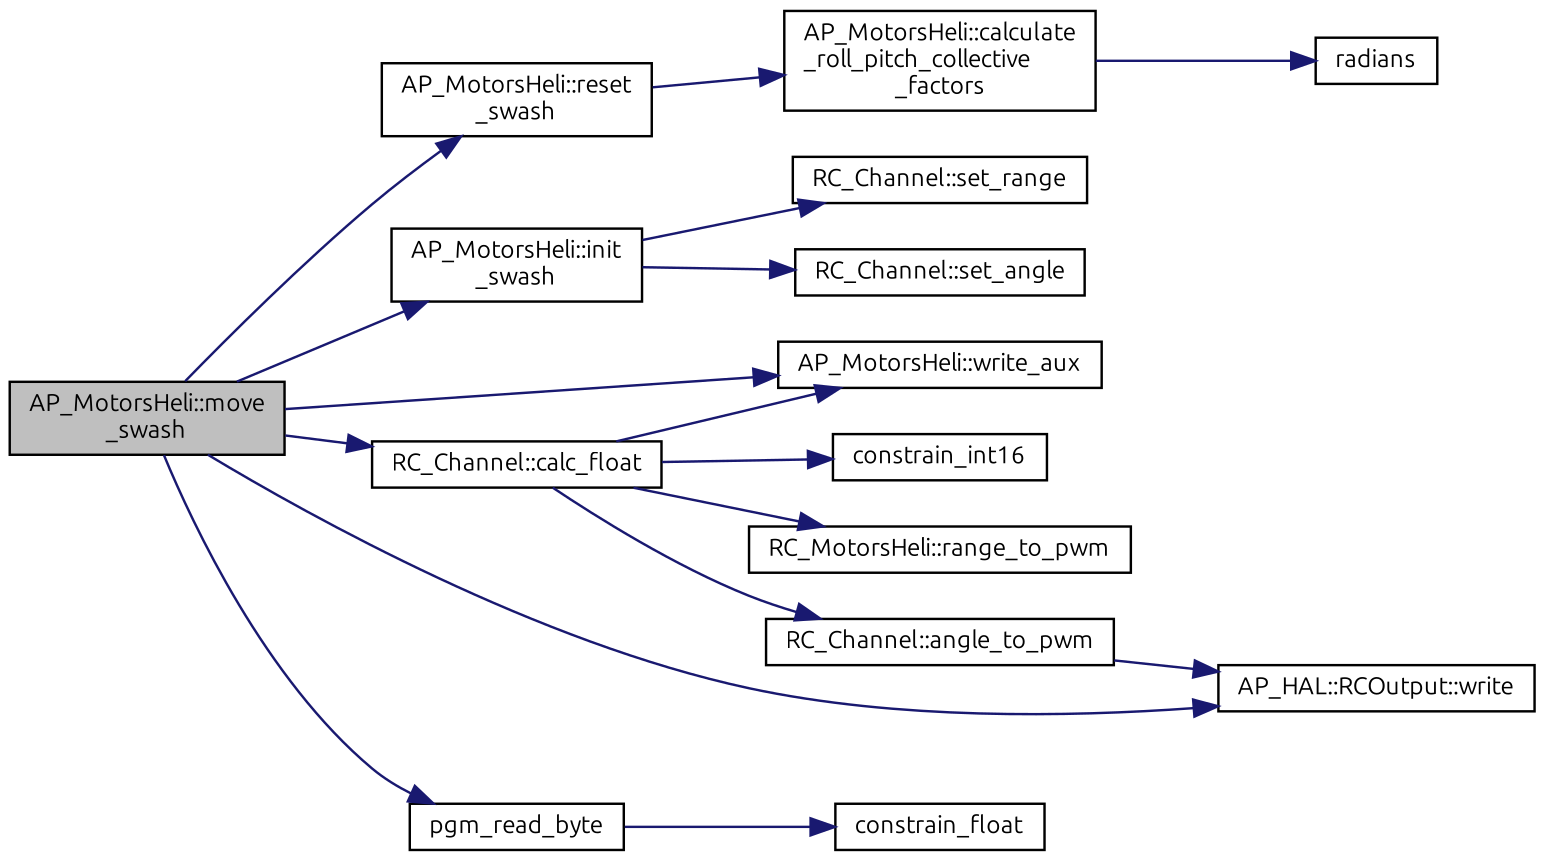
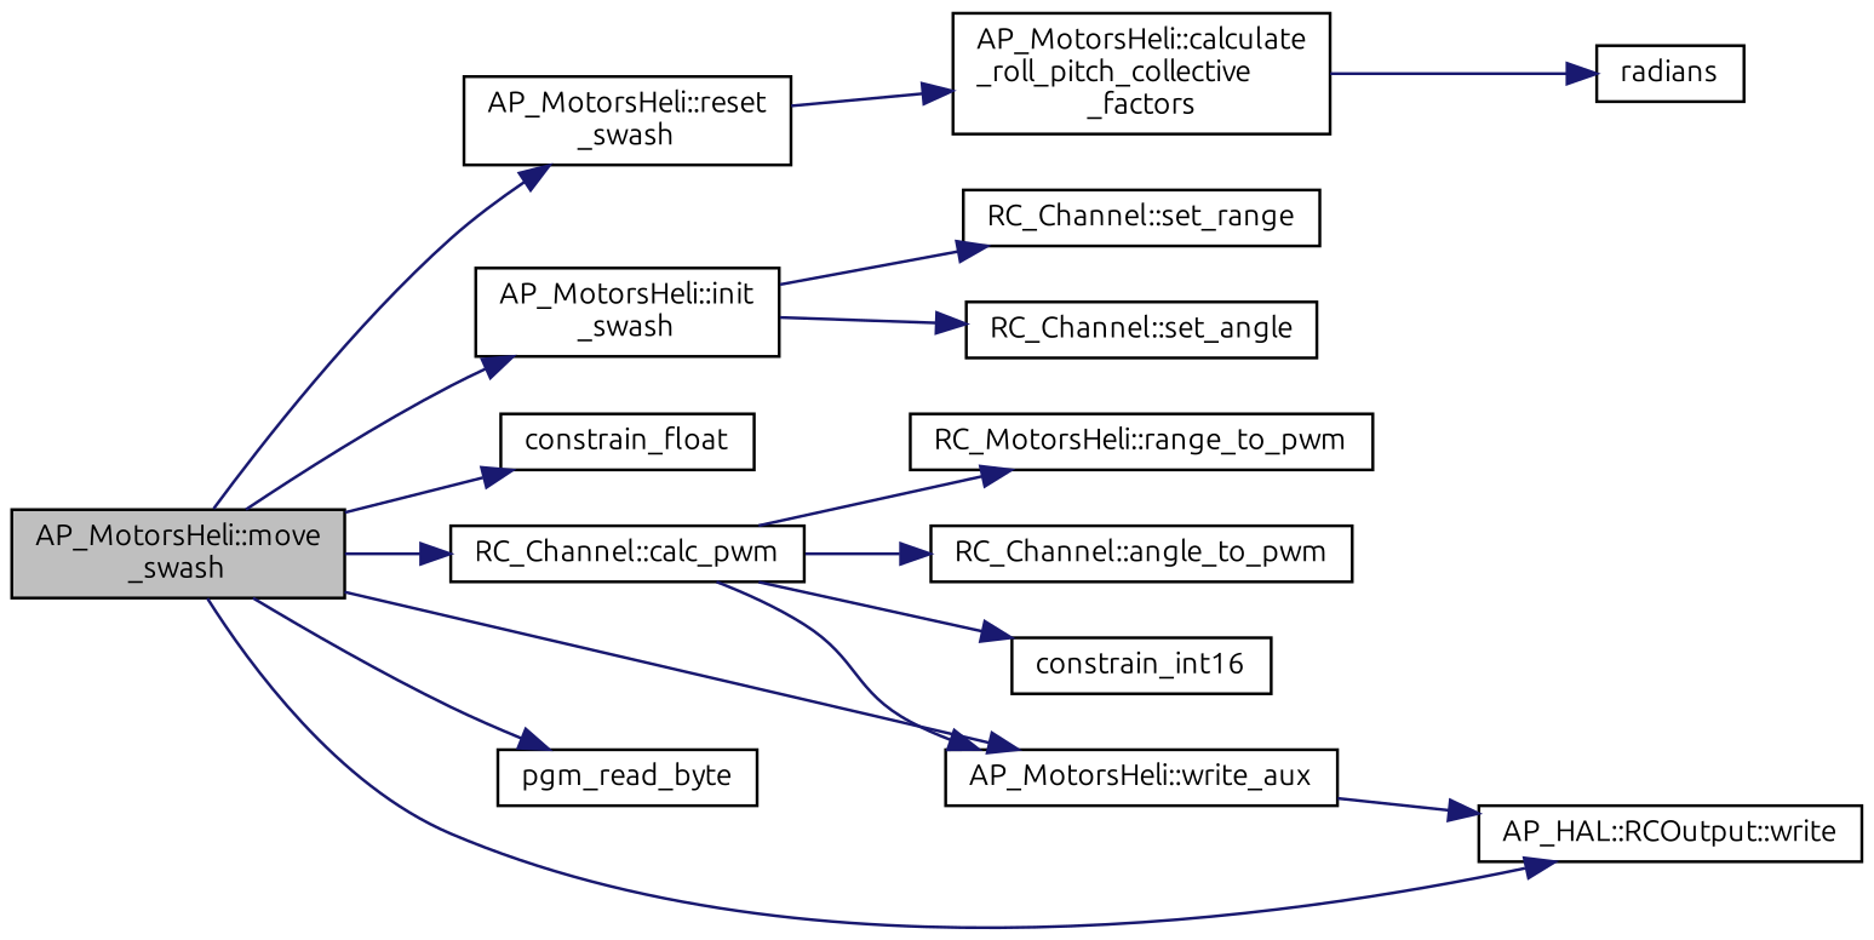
  digraph {
    fontname=Ubuntu
    rankdir=LR
    node [color=black fillcolor=white fontname=Ubuntu fontsize=10 shape=record style=filled]
    edge [color=midnightblue fontname=Ubuntu fontsize=10 labelfontname=Helvetica labelfontsize=10 style=solid]
    n1 [fillcolor=grey75 fontcolor=black height=0.2 label="AP_MotorsHeli::move\l_swash" width=0.4]
    n2 [height=0.2 label="AP_MotorsHeli::reset\l_swash" width=0.4]
    n3 [height=0.2 label="AP_MotorsHeli::init\l_swash" width=0.4]
    n4 [height=0.2 label=constrain_float width=0.4]
-   n5 [height=0.2 label="RC_Channel::calc_float" width=0.4]
+   n5 [height=0.2 label="RC_Channel::calc_pwm" width=0.4]
    n6 [height=0.2 label="AP_HAL::RCOutput::write" width=0.4]
    n7 [height=0.2 label=pgm_read_byte width=0.4]
    n8 [height=0.2 label="AP_MotorsHeli::write_aux" width=0.4]
    n9 [height=0.2 label="AP_MotorsHeli::calculate\l_roll_pitch_collective\l_factors" width=0.4]
    n10 [height=0.2 label="RC_Channel::set_range" width=0.4]
    n11 [height=0.2 label="RC_Channel::set_angle" width=0.4]
    n12 [height=0.2 label=constrain_int16 width=0.4]
    n13 [height=0.2 label="RC_MotorsHeli::range_to_pwm" width=0.4]
    n14 [height=0.2 label="RC_Channel::angle_to_pwm" width=0.4]
    n15 [height=0.2 label=radians width=0.4]
    n1 -> n2
    n1 -> n3
-   n7 -> n4
+   n1 -> n4
    n1 -> n5
    n1 -> n6
    n1 -> n7
    n1 -> n8
    n2 -> n9
    n3 -> n10
    n3 -> n11
    n5 -> n8
    n5 -> n12
    n5 -> n13
    n5 -> n14
-   n14 -> n6
+   n8 -> n6
    n9 -> n15
  }
